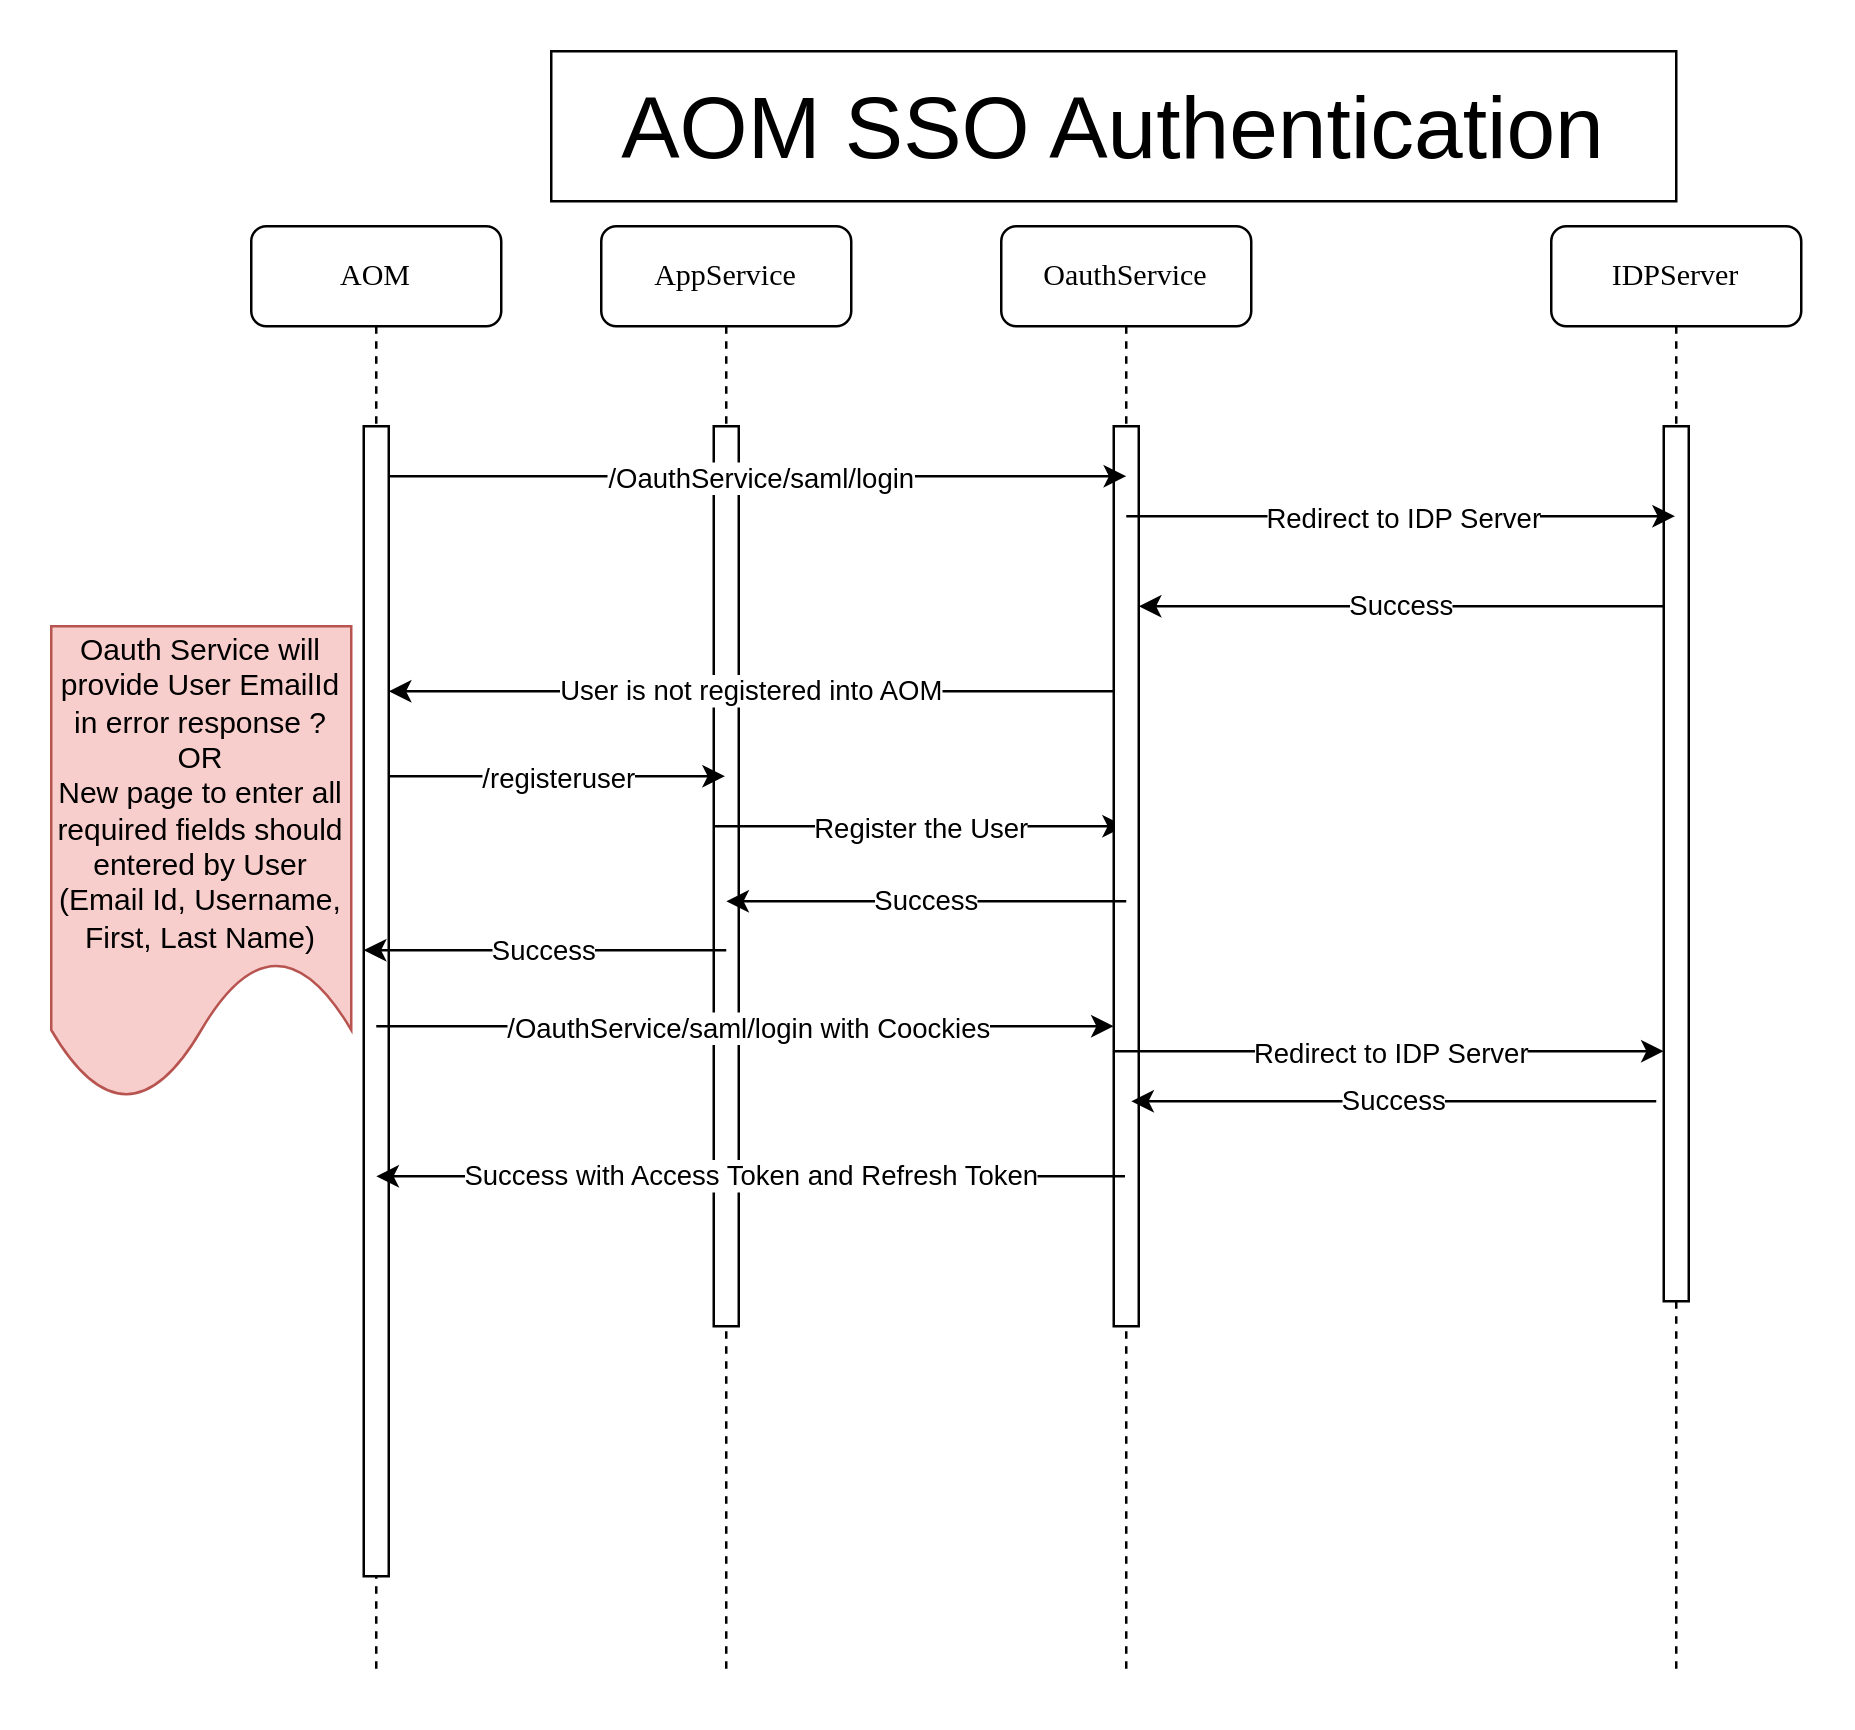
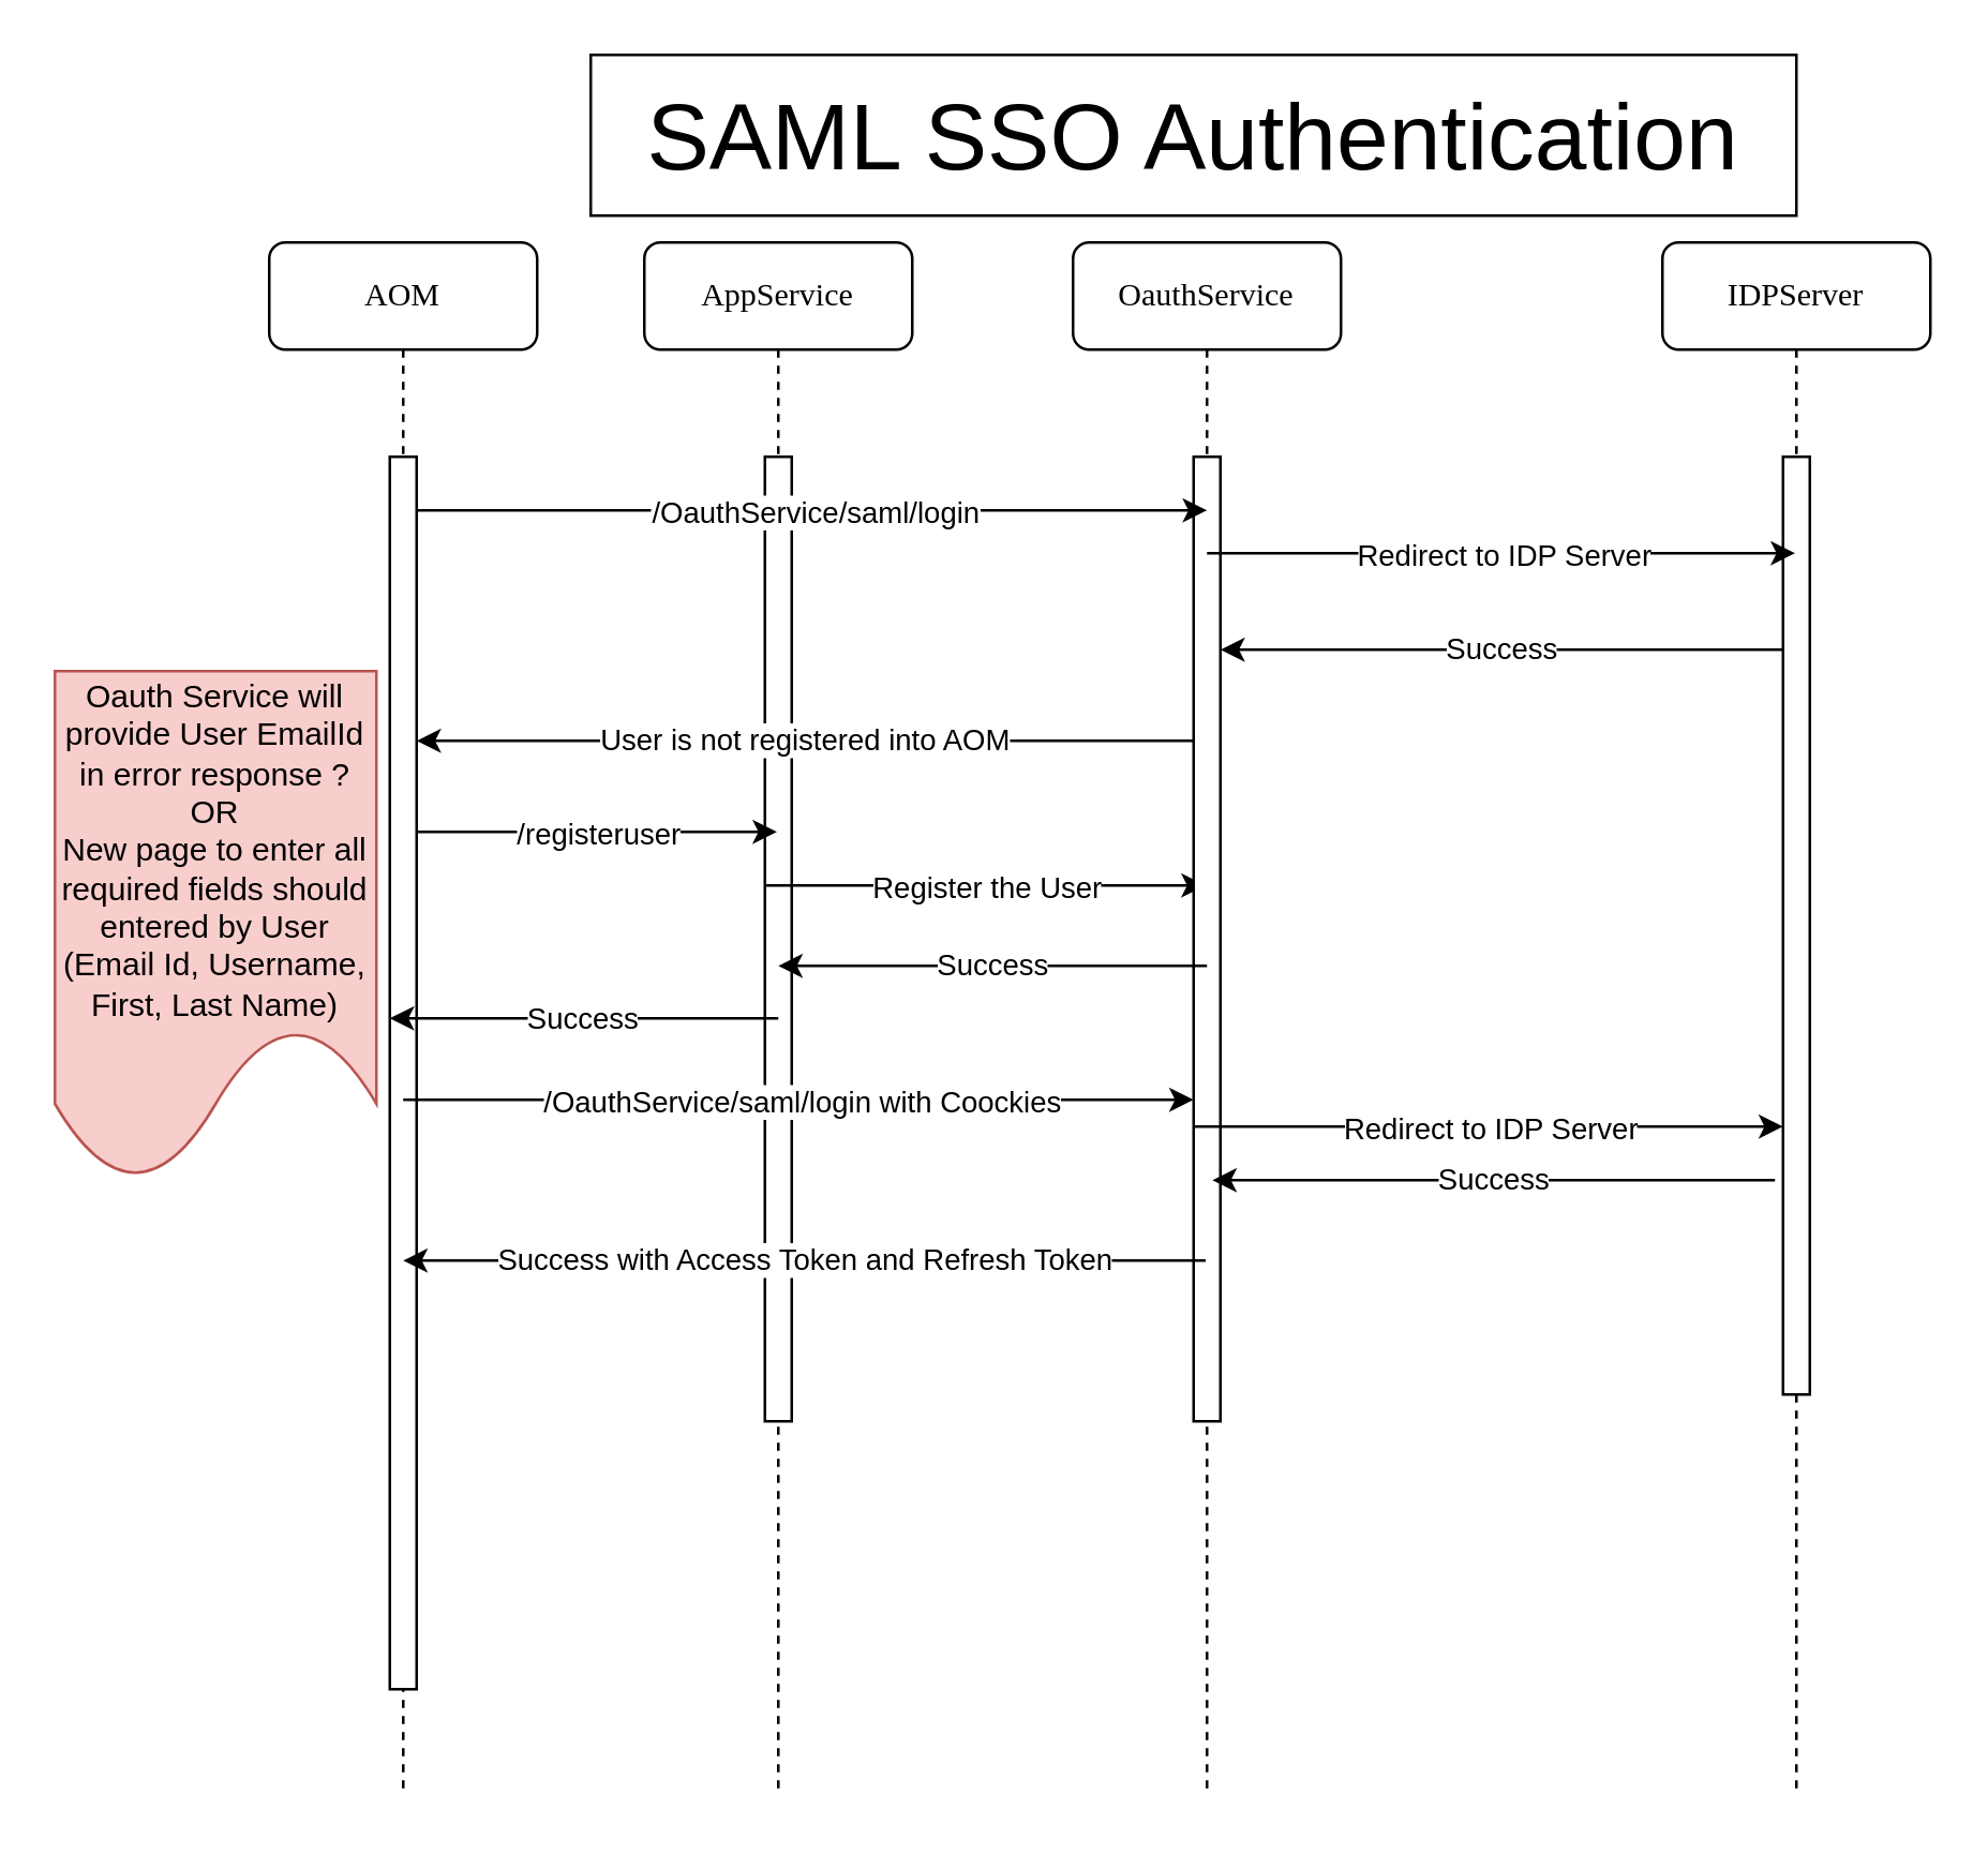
  <mxCell id="0" />
  <mxCell id="1" parent="0" />
  <mxCell id="2" value="AppService" style="shape=umlLifeline;perimeter=lifelinePerimeter;whiteSpace=wrap;html=1;container=1;collapsible=0;recursiveResize=0;outlineConnect=0;rounded=1;shadow=0;comic=0;labelBackgroundColor=none;strokeWidth=1;fontFamily=Verdana;fontSize=12;align=center;" parent="1" vertex="1"><mxGeometry x="240" y="90" width="100" height="580" as="geometry" /></mxCell>
  <mxCell id="3" value="" style="html=1;points=[];perimeter=orthogonalPerimeter;rounded=0;shadow=0;comic=0;labelBackgroundColor=none;strokeWidth=1;fontFamily=Verdana;fontSize=12;align=center;" parent="2" vertex="1"><mxGeometry x="45" y="80" width="10" height="360" as="geometry" /></mxCell>
  <mxCell id="4" value="" style="endArrow=classic;html=1;rounded=0;" edge="1" parent="2" target="6"><mxGeometry relative="1" as="geometry"><mxPoint x="45" y="240" as="sourcePoint" /><mxPoint x="264.5" y="240" as="targetPoint" /></mxGeometry></mxCell>
  <mxCell id="5" value="Register the User" style="edgeLabel;resizable=0;html=1;align=center;verticalAlign=middle;" connectable="0" vertex="1" parent="4"><mxGeometry relative="1" as="geometry" /></mxCell>
  <mxCell id="6" value="OauthService" style="shape=umlLifeline;perimeter=lifelinePerimeter;whiteSpace=wrap;html=1;container=1;collapsible=0;recursiveResize=0;outlineConnect=0;rounded=1;shadow=0;comic=0;labelBackgroundColor=none;strokeWidth=1;fontFamily=Verdana;fontSize=12;align=center;" parent="1" vertex="1"><mxGeometry x="400" y="90" width="100" height="580" as="geometry" /></mxCell>
  <mxCell id="7" value="" style="html=1;points=[];perimeter=orthogonalPerimeter;rounded=0;shadow=0;comic=0;labelBackgroundColor=none;strokeWidth=1;fontFamily=Verdana;fontSize=12;align=center;" parent="6" vertex="1"><mxGeometry x="45" y="80" width="10" height="360" as="geometry" /></mxCell>
  <mxCell id="8" value="" style="endArrow=classic;html=1;rounded=0;" edge="1" parent="6"><mxGeometry relative="1" as="geometry"><mxPoint x="45.5" y="330" as="sourcePoint" /><mxPoint x="265" y="330" as="targetPoint" /></mxGeometry></mxCell>
  <mxCell id="9" value="Redirect to IDP Server" style="edgeLabel;resizable=0;html=1;align=center;verticalAlign=middle;" connectable="0" vertex="1" parent="8"><mxGeometry relative="1" as="geometry" /></mxCell>
  <mxCell id="10" value="IDPServer" style="shape=umlLifeline;perimeter=lifelinePerimeter;whiteSpace=wrap;html=1;container=1;collapsible=0;recursiveResize=0;outlineConnect=0;rounded=1;shadow=0;comic=0;labelBackgroundColor=none;strokeWidth=1;fontFamily=Verdana;fontSize=12;align=center;" parent="1" vertex="1"><mxGeometry x="620" y="90" width="100" height="580" as="geometry" /></mxCell>
  <mxCell id="11" value="" style="html=1;points=[];perimeter=orthogonalPerimeter;rounded=0;shadow=0;comic=0;labelBackgroundColor=none;strokeWidth=1;fontFamily=Verdana;fontSize=12;align=center;" parent="10" vertex="1"><mxGeometry x="45" y="80" width="10" height="350" as="geometry" /></mxCell>
  <mxCell id="12" value="AOM" style="shape=umlLifeline;perimeter=lifelinePerimeter;whiteSpace=wrap;html=1;container=1;collapsible=0;recursiveResize=0;outlineConnect=0;rounded=1;shadow=0;comic=0;labelBackgroundColor=none;strokeWidth=1;fontFamily=Verdana;fontSize=12;align=center;" parent="1" vertex="1"><mxGeometry x="100" y="90" width="100" height="580" as="geometry" /></mxCell>
  <mxCell id="13" value="" style="html=1;points=[];perimeter=orthogonalPerimeter;rounded=0;shadow=0;comic=0;labelBackgroundColor=none;strokeWidth=1;fontFamily=Verdana;fontSize=12;align=center;" parent="12" vertex="1"><mxGeometry x="45" y="80" width="10" height="460" as="geometry" /></mxCell>
  <mxCell id="14" value="" style="endArrow=classic;html=1;rounded=0;" edge="1" parent="12" target="2"><mxGeometry relative="1" as="geometry"><mxPoint x="55" y="220" as="sourcePoint" /><mxPoint x="155" y="220" as="targetPoint" /></mxGeometry></mxCell>
  <mxCell id="15" value="/registeruser" style="edgeLabel;resizable=0;html=1;align=center;verticalAlign=middle;" connectable="0" vertex="1" parent="14"><mxGeometry relative="1" as="geometry" /></mxCell>
  <mxCell id="16" value="Success" style="edgeStyle=orthogonalEdgeStyle;rounded=0;orthogonalLoop=1;jettySize=auto;html=1;" edge="1" parent="12"><mxGeometry relative="1" as="geometry"><mxPoint x="190" y="290" as="sourcePoint" /><mxPoint x="45" y="289.58" as="targetPoint" /><Array as="points"><mxPoint x="45" y="290" /></Array></mxGeometry></mxCell>
  <mxCell id="17" value="" style="endArrow=classic;html=1;rounded=0;" edge="1" parent="1" source="13"><mxGeometry relative="1" as="geometry"><mxPoint x="290" y="190" as="sourcePoint" /><mxPoint x="450" y="190" as="targetPoint" /></mxGeometry></mxCell>
  <mxCell id="18" value="/OauthService/saml/login" style="edgeLabel;resizable=0;html=1;align=center;verticalAlign=middle;" connectable="0" vertex="1" parent="17"><mxGeometry relative="1" as="geometry" /></mxCell>
  <mxCell id="19" value="" style="endArrow=classic;html=1;rounded=0;" edge="1" parent="1" target="10"><mxGeometry relative="1" as="geometry"><mxPoint x="450" y="206" as="sourcePoint" /><mxPoint x="589.5" y="206" as="targetPoint" /></mxGeometry></mxCell>
  <mxCell id="20" value="Redirect to IDP Server" style="edgeLabel;resizable=0;html=1;align=center;verticalAlign=middle;" connectable="0" vertex="1" parent="19"><mxGeometry relative="1" as="geometry" /></mxCell>
  <mxCell id="21" value="Success" style="edgeStyle=orthogonalEdgeStyle;rounded=0;orthogonalLoop=1;jettySize=auto;html=1;" edge="1" parent="1"><mxGeometry relative="1" as="geometry"><mxPoint x="665" y="242" as="sourcePoint" /><mxPoint x="455" y="242" as="targetPoint" /></mxGeometry></mxCell>
  <mxCell id="22" value="User is not registered into AOM" style="edgeStyle=orthogonalEdgeStyle;rounded=0;orthogonalLoop=1;jettySize=auto;html=1;" edge="1" parent="1"><mxGeometry relative="1" as="geometry"><mxPoint x="445" y="276" as="sourcePoint" /><mxPoint x="155" y="276" as="targetPoint" /><Array as="points"><mxPoint x="210" y="276" /><mxPoint x="210" y="276" /></Array></mxGeometry></mxCell>
  <mxCell id="23" value="Oauth Service will provide User EmailId in error response ?&lt;br&gt;OR&lt;br&gt;New page to enter all required fields should entered by User (Email Id, Username, First, Last Name)" style="shape=document;whiteSpace=wrap;html=1;boundedLbl=1;fillColor=#f8cecc;strokeColor=#b85450;" vertex="1" parent="1"><mxGeometry x="20" y="250" width="120" height="190" as="geometry" /></mxCell>
  <mxCell id="24" value="Success" style="edgeStyle=orthogonalEdgeStyle;rounded=0;orthogonalLoop=1;jettySize=auto;html=1;" edge="1" parent="1"><mxGeometry relative="1" as="geometry"><mxPoint x="450" y="360" as="sourcePoint" /><mxPoint x="290" y="360" as="targetPoint" /></mxGeometry></mxCell>
  <mxCell id="25" value="" style="endArrow=classic;html=1;rounded=0;" edge="1" parent="1"><mxGeometry relative="1" as="geometry"><mxPoint x="150" y="410" as="sourcePoint" /><mxPoint x="445" y="410" as="targetPoint" /></mxGeometry></mxCell>
  <mxCell id="26" value="/OauthService/saml/login with Coockies" style="edgeLabel;resizable=0;html=1;align=center;verticalAlign=middle;" connectable="0" vertex="1" parent="25"><mxGeometry relative="1" as="geometry" /></mxCell>
  <mxCell id="27" value="Success" style="edgeStyle=orthogonalEdgeStyle;rounded=0;orthogonalLoop=1;jettySize=auto;html=1;" edge="1" parent="1"><mxGeometry relative="1" as="geometry"><mxPoint x="662" y="440" as="sourcePoint" /><mxPoint x="452" y="440" as="targetPoint" /></mxGeometry></mxCell>
  <mxCell id="28" value="Success with Access Token and Refresh Token" style="edgeStyle=orthogonalEdgeStyle;rounded=0;orthogonalLoop=1;jettySize=auto;html=1;" edge="1" parent="1" source="6"><mxGeometry relative="1" as="geometry"><mxPoint x="380" y="470" as="sourcePoint" /><mxPoint x="150" y="470" as="targetPoint" /><Array as="points"><mxPoint x="360" y="470" /><mxPoint x="360" y="470" /></Array></mxGeometry></mxCell>
- <mxCell id="29" value="&lt;font style=&quot;font-size: 35px&quot;&gt;AOM SSO Authentication&lt;/font&gt;" style="rounded=0;whiteSpace=wrap;html=1;" vertex="1" parent="1"><mxGeometry x="220" y="20" width="450" height="60" as="geometry" /></mxCell>
+ <mxCell id="29" value="&lt;font style=&quot;font-size: 35px&quot;&gt;SAML SSO Authentication&lt;/font&gt;" style="rounded=0;whiteSpace=wrap;html=1;" vertex="1" parent="1"><mxGeometry x="220" y="20" width="450" height="60" as="geometry" /></mxCell>
